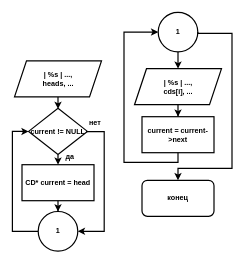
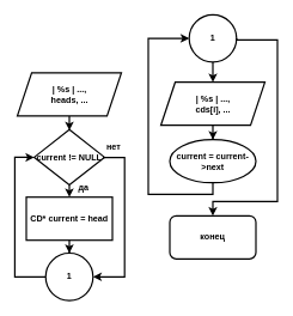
  <mxCell id="0" />
  <mxCell id="1" parent="0" />
  <mxCell id="2" value="" style="edgeStyle=orthogonalEdgeStyle;rounded=0;orthogonalLoop=1;jettySize=auto;html=1;strokeWidth=2;fontStyle=1;entryX=0.5;entryY=0;entryDx=0;entryDy=0;exitX=0.5;exitY=1;exitDx=0;exitDy=0;" parent="1" source="14" edge="1" target="12"><mxGeometry relative="1" as="geometry"><mxPoint x="96" y="285" as="targetPoint" /><mxPoint x="96" y="240" as="sourcePoint" /><Array as="points" /></mxGeometry></mxCell>
  <mxCell id="3" value="" style="edgeStyle=orthogonalEdgeStyle;rounded=0;orthogonalLoop=1;jettySize=auto;html=1;strokeWidth=2;fontStyle=1;entryX=0.505;entryY=0.012;entryDx=0;entryDy=0;entryPerimeter=0;" parent="1" source="4" target="14" edge="1"><mxGeometry relative="1" as="geometry"><mxPoint x="96" y="180" as="targetPoint" /></mxGeometry></mxCell>
  <mxCell id="4" value="| %s | ...,&lt;div&gt;heads, ...&lt;/div&gt;" style="shape=parallelogram;perimeter=parallelogramPerimeter;whiteSpace=wrap;html=1;fixedSize=1;strokeWidth=2;fontStyle=1" parent="1" vertex="1"><mxGeometry x="23.5" y="101" width="145" height="60" as="geometry" /></mxCell>
  <mxCell id="5" value="да" style="text;html=1;align=center;verticalAlign=middle;whiteSpace=wrap;rounded=0;strokeWidth=2;fontStyle=1" parent="1" vertex="1"><mxGeometry x="86" y="246" width="60" height="30" as="geometry" /></mxCell>
  <mxCell id="6" value="нет" style="text;html=1;align=center;verticalAlign=middle;whiteSpace=wrap;rounded=0;strokeWidth=2;fontStyle=1" parent="1" vertex="1"><mxGeometry x="128" y="189" width="60" height="30" as="geometry" /></mxCell>
  <mxCell id="7" value="конец" style="rounded=1;whiteSpace=wrap;html=1;strokeWidth=2;fontStyle=1" parent="1" vertex="1"><mxGeometry x="236" y="300" width="120" height="60" as="geometry" /></mxCell>
  <mxCell id="8" value="" style="edgeStyle=orthogonalEdgeStyle;rounded=0;orthogonalLoop=1;jettySize=auto;html=1;fontStyle=1;strokeWidth=2;" edge="1" parent="1" source="9" target="13"><mxGeometry relative="1" as="geometry" /></mxCell>
  <mxCell id="9" value="| %s | ...,&lt;div&gt;cds[i], ...&lt;/div&gt;" style="shape=parallelogram;perimeter=parallelogramPerimeter;whiteSpace=wrap;html=1;fixedSize=1;strokeWidth=2;fontStyle=1" parent="1" vertex="1"><mxGeometry x="223.5" y="114" width="145" height="60" as="geometry" /></mxCell>
  <mxCell id="10" value="" style="edgeStyle=orthogonalEdgeStyle;rounded=0;orthogonalLoop=1;jettySize=auto;html=1;strokeWidth=2;fontStyle=1;entryX=0;entryY=0.5;entryDx=0;entryDy=0;exitX=0;exitY=0.5;exitDx=0;exitDy=0;" parent="1" source="15" target="14" edge="1"><mxGeometry relative="1" as="geometry"><mxPoint x="36" y="210" as="targetPoint" /><mxPoint x="-28" y="482" as="sourcePoint" /><Array as="points"><mxPoint x="20" y="385" /><mxPoint x="20" y="218" /></Array></mxGeometry></mxCell>
  <mxCell id="11" value="" style="edgeStyle=orthogonalEdgeStyle;rounded=0;orthogonalLoop=1;jettySize=auto;html=1;fontStyle=1;strokeWidth=2;" edge="1" parent="1" source="12" target="15"><mxGeometry relative="1" as="geometry" /></mxCell>
  <mxCell id="12" value="CD* current = head" style="rounded=0;whiteSpace=wrap;html=1;fontStyle=1;strokeWidth=2;" vertex="1" parent="1"><mxGeometry x="36" y="274" width="120" height="60" as="geometry" /></mxCell>
- <mxCell id="13" value="current = current-&amp;gt;next" style="rounded=0;whiteSpace=wrap;html=1;fontStyle=1;strokeWidth=2;" vertex="1" parent="1"><mxGeometry x="236" y="194" width="120" height="60" as="geometry" /></mxCell>
+ <mxCell id="13" value="current = current-&amp;gt;next" style="ellipse;whiteSpace=wrap;html=1;fontStyle=1;strokeWidth=2;" vertex="1" parent="1"><mxGeometry x="236" y="194" width="120" height="60" as="geometry" /></mxCell>
  <mxCell id="14" value="current != NULL" style="rhombus;whiteSpace=wrap;html=1;fontStyle=1;strokeWidth=2;" vertex="1" parent="1"><mxGeometry x="47" y="180" width="98" height="77" as="geometry" /></mxCell>
  <mxCell id="15" value="1" style="ellipse;whiteSpace=wrap;html=1;aspect=fixed;fontStyle=1;strokeWidth=2;" vertex="1" parent="1"><mxGeometry x="63" y="352" width="66" height="66" as="geometry" /></mxCell>
  <mxCell id="16" value="" style="edgeStyle=orthogonalEdgeStyle;rounded=0;orthogonalLoop=1;jettySize=auto;html=1;strokeWidth=2;fontStyle=1;entryX=1;entryY=0.5;entryDx=0;entryDy=0;exitX=0.25;exitY=1;exitDx=0;exitDy=0;" edge="1" parent="1" source="6" target="15"><mxGeometry relative="1" as="geometry"><mxPoint x="57" y="229" as="targetPoint" /><mxPoint x="73" y="395" as="sourcePoint" /><Array as="points"><mxPoint x="173" y="219" /><mxPoint x="173" y="385" /></Array></mxGeometry></mxCell>
  <mxCell id="17" value="" style="edgeStyle=orthogonalEdgeStyle;rounded=0;orthogonalLoop=1;jettySize=auto;html=1;entryX=0.5;entryY=0;entryDx=0;entryDy=0;fontStyle=1;strokeWidth=2;" edge="1" parent="1" source="18" target="9"><mxGeometry relative="1" as="geometry" /></mxCell>
  <mxCell id="18" value="1" style="ellipse;whiteSpace=wrap;html=1;aspect=fixed;fontStyle=1;strokeWidth=2;" vertex="1" parent="1"><mxGeometry x="263" y="20" width="66" height="66" as="geometry" /></mxCell>
  <mxCell id="19" value="" style="edgeStyle=orthogonalEdgeStyle;rounded=0;orthogonalLoop=1;jettySize=auto;html=1;strokeWidth=2;fontStyle=1;entryX=0.5;entryY=0;entryDx=0;entryDy=0;exitX=1;exitY=0.5;exitDx=0;exitDy=0;" edge="1" parent="1" source="18" target="7"><mxGeometry relative="1" as="geometry"><mxPoint x="376" y="221" as="targetPoint" /><mxPoint x="390" y="55" as="sourcePoint" /><Array as="points"><mxPoint x="329" y="55" /><mxPoint x="386" y="55" /><mxPoint x="386" y="280" /><mxPoint x="296" y="280" /></Array></mxGeometry></mxCell>
  <mxCell id="20" value="" style="edgeStyle=orthogonalEdgeStyle;rounded=0;orthogonalLoop=1;jettySize=auto;html=1;strokeWidth=2;fontStyle=1;entryX=0;entryY=0.5;entryDx=0;entryDy=0;exitX=0.5;exitY=1;exitDx=0;exitDy=0;" edge="1" parent="1" source="13" target="18"><mxGeometry relative="1" as="geometry"><mxPoint x="227" y="95" as="targetPoint" /><mxPoint x="243" y="261" as="sourcePoint" /><Array as="points"><mxPoint x="296" y="270" /><mxPoint x="206" y="270" /><mxPoint x="206" y="53" /></Array></mxGeometry></mxCell>
